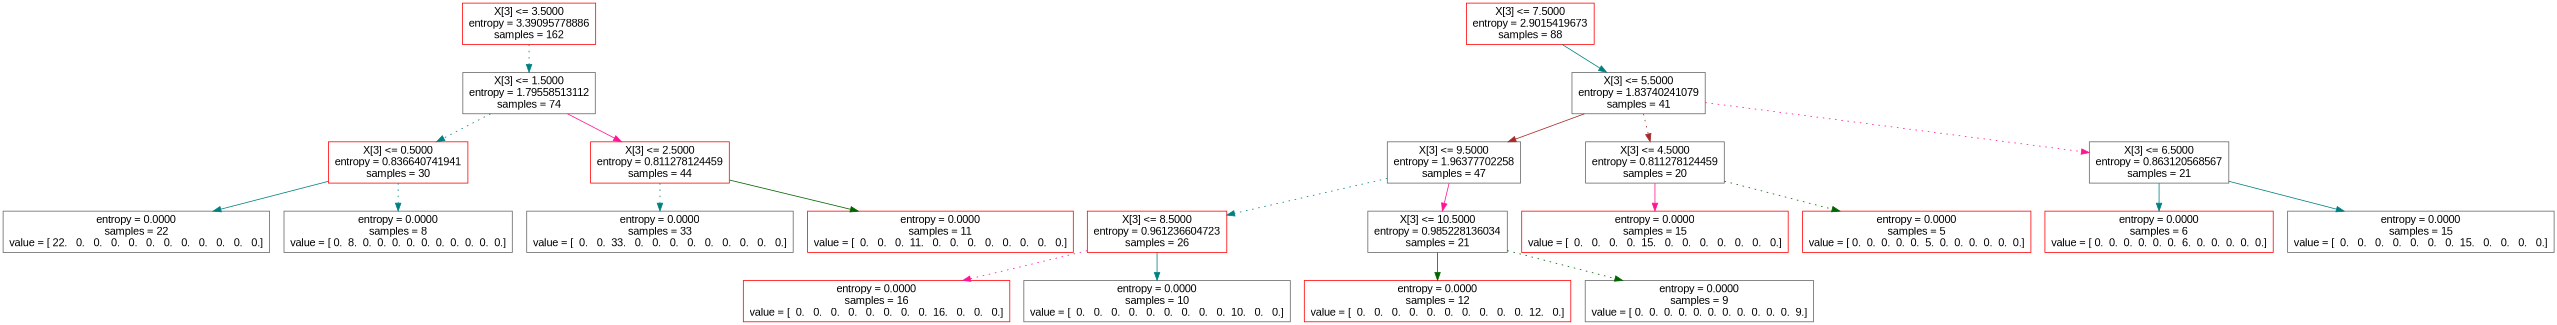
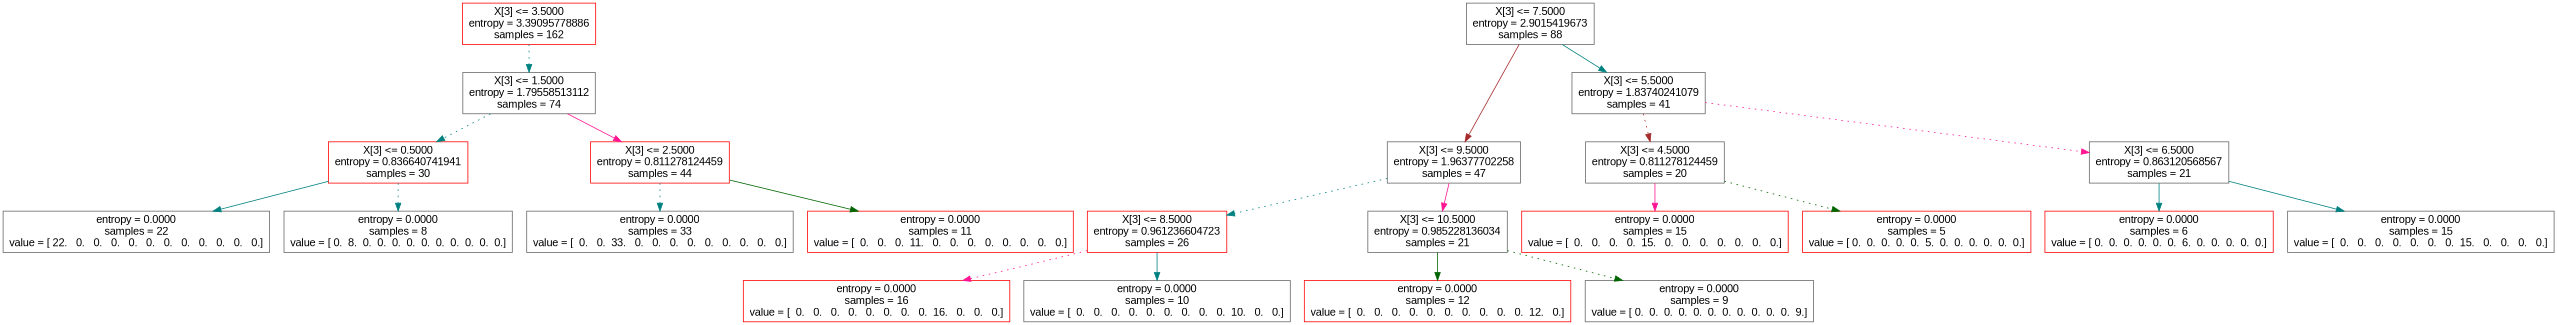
  digraph {
    fontname="Liberation Sans"
    node [color=gray40 fontname="Liberation Sans" shape=box]
    edge [color=teal fontname="Liberation Sans" style=solid]
    n1 [color=red label="X[3] <= 3.5000\nentropy = 3.39095778886\nsamples = 162"]
    n2 [label="X[3] <= 1.5000\nentropy = 1.79558513112\nsamples = 74"]
    n3 [color=red label="X[3] <= 0.5000\nentropy = 0.836640741941\nsamples = 30"]
    n4 [color=red label="X[3] <= 2.5000\nentropy = 0.811278124459\nsamples = 44"]
-   n5 [color=red label="X[3] <= 7.5000\nentropy = 2.9015419673\nsamples = 88"]
+   n5 [label="X[3] <= 7.5000\nentropy = 2.9015419673\nsamples = 88"]
    n6 [label="X[3] <= 5.5000\nentropy = 1.83740241079\nsamples = 41"]
    n7 [label="X[3] <= 9.5000\nentropy = 1.96377702258\nsamples = 47"]
    n8 [label="entropy = 0.0000\nsamples = 22\nvalue = [ 22.   0.   0.   0.   0.   0.   0.   0.   0.   0.   0.   0.]"]
    n9 [label="entropy = 0.0000\nsamples = 8\nvalue = [ 0.  8.  0.  0.  0.  0.  0.  0.  0.  0.  0.  0.]"]
    n10 [label="entropy = 0.0000\nsamples = 33\nvalue = [  0.   0.  33.   0.   0.   0.   0.   0.   0.   0.   0.   0.]"]
    n11 [color=red label="entropy = 0.0000\nsamples = 11\nvalue = [  0.   0.   0.  11.   0.   0.   0.   0.   0.   0.   0.   0.]"]
    n12 [label="X[3] <= 4.5000\nentropy = 0.811278124459\nsamples = 20"]
    n13 [label="X[3] <= 6.5000\nentropy = 0.863120568567\nsamples = 21"]
    n14 [color=red label="X[3] <= 8.5000\nentropy = 0.961236604723\nsamples = 26"]
    n15 [label="X[3] <= 10.5000\nentropy = 0.985228136034\nsamples = 21"]
    n16 [color=red label="entropy = 0.0000\nsamples = 15\nvalue = [  0.   0.   0.   0.  15.   0.   0.   0.   0.   0.   0.   0.]"]
    n17 [color=red label="entropy = 0.0000\nsamples = 5\nvalue = [ 0.  0.  0.  0.  0.  5.  0.  0.  0.  0.  0.  0.]"]
    n18 [color=red label="entropy = 0.0000\nsamples = 6\nvalue = [ 0.  0.  0.  0.  0.  0.  6.  0.  0.  0.  0.  0.]"]
    n19 [label="entropy = 0.0000\nsamples = 15\nvalue = [  0.   0.   0.   0.   0.   0.   0.  15.   0.   0.   0.   0.]"]
    n20 [color=red label="entropy = 0.0000\nsamples = 16\nvalue = [  0.   0.   0.   0.   0.   0.   0.   0.  16.   0.   0.   0.]"]
    n21 [label="entropy = 0.0000\nsamples = 10\nvalue = [  0.   0.   0.   0.   0.   0.   0.   0.   0.  10.   0.   0.]"]
    n22 [color=red label="entropy = 0.0000\nsamples = 12\nvalue = [  0.   0.   0.   0.   0.   0.   0.   0.   0.   0.  12.   0.]"]
    n23 [label="entropy = 0.0000\nsamples = 9\nvalue = [ 0.  0.  0.  0.  0.  0.  0.  0.  0.  0.  0.  9.]"]
    n1 -> n2 [style=dotted]
    n2 -> n3 [style=dotted]
    n2 -> n4 [color=deeppink]
    n3 -> n8
    n3 -> n9 [style=dotted]
    n4 -> n10 [style=dotted]
    n4 -> n11 [color=darkgreen]
    n5 -> n6
-   n6 -> n7 [color=brown]
+   n5 -> n7 [color=brown]
    n6 -> n12 [color=brown style=dotted]
    n6 -> n13 [color=deeppink style=dotted]
    n7 -> n14 [style=dotted]
    n7 -> n15 [color=deeppink]
    n12 -> n16 [color=deeppink]
    n12 -> n17 [color=darkgreen style=dotted]
    n13 -> n18
    n13 -> n19
    n14 -> n20 [color=deeppink style=dotted]
    n14 -> n21
    n15 -> n22 [color=darkgreen]
    n15 -> n23 [color=darkgreen style=dotted]
  }
